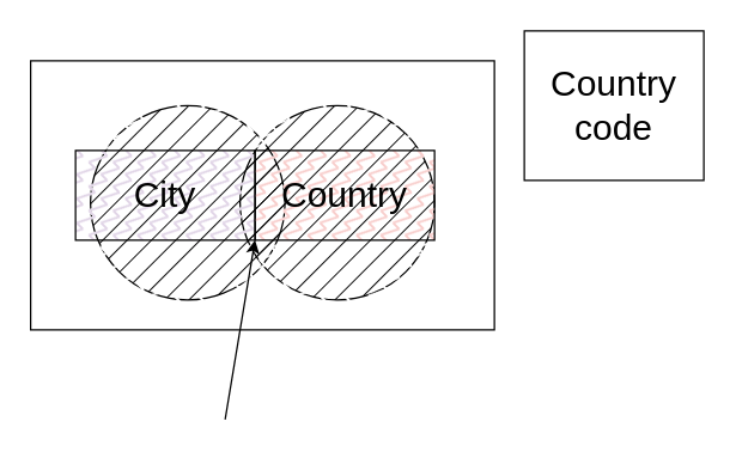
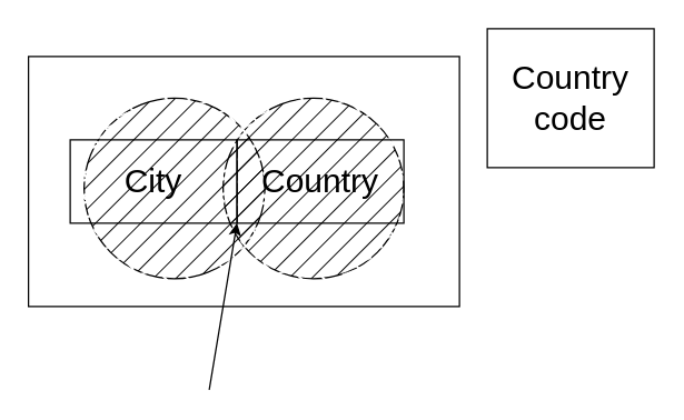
  <mxCell id="0" />
  <mxCell id="1" parent="0" />
  <mxCell id="2" value="" style="ellipse;whiteSpace=wrap;html=1;aspect=fixed;fillStyle=hatch;fillColor=#000000;" vertex="1" parent="1"><mxGeometry x="60" y="70" width="130" height="130" as="geometry" /></mxCell>
  <mxCell id="3" value="" style="ellipse;whiteSpace=wrap;html=1;aspect=fixed;fillStyle=hatch;fillColor=#000000;" vertex="1" parent="1"><mxGeometry x="160" y="70" width="130" height="130" as="geometry" /></mxCell>
  <mxCell id="4" value="" style="rounded=0;whiteSpace=wrap;html=1;fillStyle=zigzag-line;fillColor=#FFFFFF;" vertex="1" parent="1"><mxGeometry x="20" y="40" width="310" height="180" as="geometry" /></mxCell>
- <mxCell id="5" value="&lt;span style=&quot;font-size: 24px;&quot;&gt;City&lt;/span&gt;" style="whiteSpace=wrap;html=1;fillStyle=zigzag-line;fillColor=#e1d5e7;" vertex="1" parent="1"><mxGeometry x="50" y="100" width="120" height="60" as="geometry" /></mxCell>
- <mxCell id="6" value="&lt;span style=&quot;font-size: 24px;&quot;&gt;Country&lt;/span&gt;" style="whiteSpace=wrap;html=1;fillStyle=zigzag-line;fillColor=#f8cecc;" vertex="1" parent="1"><mxGeometry x="170" y="100" width="120" height="60" as="geometry" /></mxCell>
+ <mxCell id="5" value="&lt;span style=&quot;font-size: 24px;&quot;&gt;City&lt;/span&gt;" style="whiteSpace=wrap;html=1;fillStyle=zigzag-line;fillColor=#FFFFFF;" vertex="1" parent="1"><mxGeometry x="50" y="100" width="120" height="60" as="geometry" /></mxCell>
+ <mxCell id="6" value="&lt;span style=&quot;font-size: 24px;&quot;&gt;Country&lt;/span&gt;" style="whiteSpace=wrap;html=1;fillStyle=zigzag-line;fillColor=#FFFFFF;" vertex="1" parent="1"><mxGeometry x="170" y="100" width="120" height="60" as="geometry" /></mxCell>
  <mxCell id="7" value="" style="endArrow=classic;html=1;rounded=0;fontSize=24;" edge="1" parent="1"><mxGeometry width="50" height="50" relative="1" as="geometry"><mxPoint x="150" y="280" as="sourcePoint" /><mxPoint x="170" y="160" as="targetPoint" /></mxGeometry></mxCell>
  <mxCell id="8" value="&lt;span style=&quot;font-size: 24px;&quot;&gt;Country code&lt;br&gt;&lt;/span&gt;" style="whiteSpace=wrap;html=1;fillStyle=zigzag-line;fillColor=#FFFFFF;" vertex="1" parent="1"><mxGeometry x="350" y="20" width="120" height="100" as="geometry" /></mxCell>
